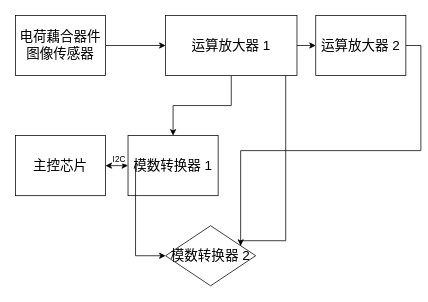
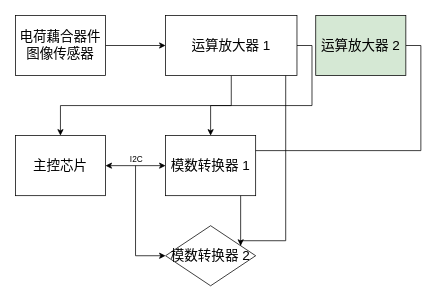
  <mxCell id="0" />
  <mxCell id="1" parent="0" />
  <mxCell id="2" style="edgeStyle=orthogonalEdgeStyle;rounded=0;orthogonalLoop=1;jettySize=auto;html=1;exitX=1;exitY=0.5;exitDx=0;exitDy=0;entryX=0;entryY=0.5;entryDx=0;entryDy=0;" edge="1" parent="1" source="3" target="7"><mxGeometry relative="1" as="geometry" /></mxCell>
  <mxCell id="3" value="&lt;font style=&quot;font-size: 18px;&quot;&gt;电荷藕合器件图像传感器&lt;/font&gt;" style="rounded=0;whiteSpace=wrap;html=1;" vertex="1" parent="1"><mxGeometry x="20" y="20" width="120" height="80" as="geometry" /></mxCell>
- <mxCell id="4" style="edgeStyle=orthogonalEdgeStyle;rounded=0;orthogonalLoop=1;jettySize=auto;html=1;exitX=1;exitY=0.5;exitDx=0;exitDy=0;entryX=0;entryY=0.5;entryDx=0;entryDy=0;" edge="1" parent="1" source="7" target="9"><mxGeometry relative="1" as="geometry" /></mxCell>
+ <mxCell id="4" style="edgeStyle=orthogonalEdgeStyle;rounded=0;orthogonalLoop=1;jettySize=auto;html=1;exitX=1;exitY=0.5;exitDx=0;exitDy=0;" edge="1" parent="1" source="7" target="14"><mxGeometry relative="1" as="geometry" /></mxCell>
  <mxCell id="5" style="edgeStyle=orthogonalEdgeStyle;rounded=0;orthogonalLoop=1;jettySize=auto;html=1;exitX=0.5;exitY=1;exitDx=0;exitDy=0;entryX=0.5;entryY=0;entryDx=0;entryDy=0;" edge="1" parent="1" source="7" target="10"><mxGeometry relative="1" as="geometry" /></mxCell>
  <mxCell id="6" style="edgeStyle=orthogonalEdgeStyle;rounded=0;orthogonalLoop=1;jettySize=auto;html=1;exitX=1;exitY=0.75;exitDx=0;exitDy=0;entryX=1;entryY=0.25;entryDx=0;entryDy=0;" edge="1" parent="1" source="7" target="11"><mxGeometry relative="1" as="geometry"><mxPoint x="380" y="340" as="targetPoint" /><Array as="points"><mxPoint x="380" y="80" /><mxPoint x="380" y="320" /></Array></mxGeometry></mxCell>
  <mxCell id="7" value="&lt;font style=&quot;font-size: 18px;&quot;&gt;运算放大器 1&lt;/font&gt;" style="rounded=0;whiteSpace=wrap;html=1;" vertex="1" parent="1"><mxGeometry x="220" y="20" width="175" height="80" as="geometry" /></mxCell>
  <mxCell id="8" style="edgeStyle=orthogonalEdgeStyle;rounded=0;orthogonalLoop=1;jettySize=auto;html=1;exitX=1;exitY=0.5;exitDx=0;exitDy=0;entryX=1;entryY=0.75;entryDx=0;entryDy=0;" edge="1" parent="1" source="9" target="11"><mxGeometry relative="1" as="geometry" /></mxCell>
- <mxCell id="9" value="&lt;font style=&quot;font-size: 18px;&quot;&gt;运算放大器 2&lt;/font&gt;" style="rounded=0;whiteSpace=wrap;html=1;" vertex="1" parent="1"><mxGeometry x="420" y="20" width="120" height="80" as="geometry" /></mxCell>
- <mxCell id="10" value="&lt;font style=&quot;font-size: 18px;&quot;&gt;模数转换器 1&lt;/font&gt;" style="rounded=0;whiteSpace=wrap;html=1;" vertex="1" parent="1"><mxGeometry x="170" y="180" width="120" height="80" as="geometry" /></mxCell>
+ <mxCell id="9" value="&lt;font style=&quot;font-size: 18px;&quot;&gt;运算放大器 2&lt;/font&gt;" style="rounded=0;whiteSpace=wrap;html=1;fillColor=#d5e8d4;" vertex="1" parent="1"><mxGeometry x="420" y="20" width="120" height="80" as="geometry" /></mxCell>
+ <mxCell id="10" value="&lt;font style=&quot;font-size: 18px;&quot;&gt;模数转换器 1&lt;/font&gt;" style="rounded=0;whiteSpace=wrap;html=1;" vertex="1" parent="1"><mxGeometry x="220" y="180" width="120" height="80" as="geometry" /></mxCell>
  <mxCell id="11" value="&lt;font style=&quot;font-size: 18px;&quot;&gt;模数转换器 2&lt;/font&gt;" style="rhombus;whiteSpace=wrap;html=1;" vertex="1" parent="1"><mxGeometry x="220" y="300" width="120" height="80" as="geometry" /></mxCell>
  <mxCell id="12" style="edgeStyle=orthogonalEdgeStyle;rounded=0;orthogonalLoop=1;jettySize=auto;html=1;exitX=1;exitY=0.5;exitDx=0;exitDy=0;entryX=0;entryY=0.5;entryDx=0;entryDy=0;startArrow=classic;startFill=1;" edge="1" parent="1" source="14" target="10"><mxGeometry relative="1" as="geometry" /></mxCell>
  <mxCell id="13" value="I2C" style="edgeLabel;html=1;align=center;verticalAlign=middle;resizable=0;points=[];" vertex="1" connectable="0" parent="12"><mxGeometry x="-0.085" relative="1" as="geometry"><mxPoint x="3" y="-10" as="offset" /></mxGeometry></mxCell>
  <mxCell id="14" value="&lt;span style=&quot;font-size: 18px;&quot;&gt;主控芯片&lt;/span&gt;" style="rounded=0;whiteSpace=wrap;html=1;" vertex="1" parent="1"><mxGeometry x="20" y="180" width="120" height="80" as="geometry" /></mxCell>
  <mxCell id="15" value="" style="endArrow=classic;html=1;rounded=0;entryX=0;entryY=0.5;entryDx=0;entryDy=0;" edge="1" parent="1" target="11"><mxGeometry width="50" height="50" relative="1" as="geometry"><mxPoint x="180" y="220" as="sourcePoint" /><mxPoint x="240" y="180" as="targetPoint" /><Array as="points"><mxPoint x="180" y="340" /></Array></mxGeometry></mxCell>
